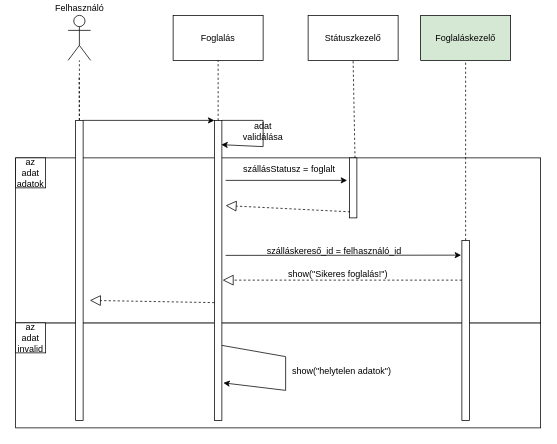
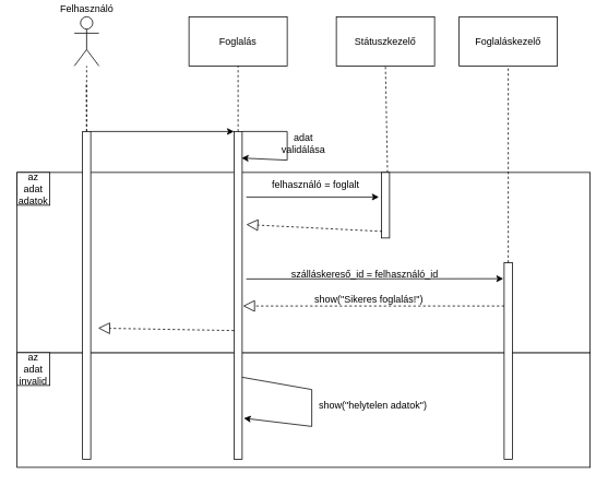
  <mxCell id="0" />
  <mxCell id="1" parent="0" />
  <mxCell id="2" value="" style="rounded=0;whiteSpace=wrap;html=1;" vertex="1" parent="1"><mxGeometry x="20" y="430" width="700" height="140" as="geometry" /></mxCell>
  <mxCell id="3" value="" style="rounded=0;whiteSpace=wrap;html=1;" vertex="1" parent="1"><mxGeometry x="20" y="210" width="700" height="220" as="geometry" /></mxCell>
  <mxCell id="4" value="Felhas&lt;span style=&quot;background-color: initial;&quot;&gt;ználó&lt;/span&gt;" style="shape=umlActor;verticalLabelPosition=top;verticalAlign=bottom;html=1;outlineConnect=0;labelPosition=center;align=center;" vertex="1" parent="1"><mxGeometry x="90" y="20" width="30" height="60" as="geometry" /></mxCell>
  <mxCell id="5" value="" style="endArrow=none;dashed=1;html=1;rounded=0;" edge="1" parent="1"><mxGeometry width="50" height="50" relative="1" as="geometry"><mxPoint x="105" y="160" as="sourcePoint" /><mxPoint x="104.6" y="100" as="targetPoint" /></mxGeometry></mxCell>
  <mxCell id="6" value="" style="endArrow=none;dashed=1;html=1;rounded=0;exitX=0.5;exitY=0;exitDx=0;exitDy=0;" edge="1" parent="1" source="7" target="4"><mxGeometry width="50" height="50" relative="1" as="geometry"><mxPoint x="105" y="160" as="sourcePoint" /><mxPoint x="104.6" y="100" as="targetPoint" /></mxGeometry></mxCell>
  <mxCell id="7" value="" style="rounded=0;whiteSpace=wrap;html=1;" vertex="1" parent="1"><mxGeometry x="100" y="160" width="10" height="400" as="geometry" /></mxCell>
  <mxCell id="8" value="Foglalás" style="rounded=0;whiteSpace=wrap;html=1;" vertex="1" parent="1"><mxGeometry x="230" y="20" width="120" height="60" as="geometry" /></mxCell>
  <mxCell id="9" value="" style="rounded=0;whiteSpace=wrap;html=1;" vertex="1" parent="1"><mxGeometry x="285" y="160" width="10" height="400" as="geometry" /></mxCell>
  <mxCell id="10" value="" style="endArrow=none;dashed=1;html=1;rounded=0;entryX=0.5;entryY=1;entryDx=0;entryDy=0;exitX=0.5;exitY=0;exitDx=0;exitDy=0;" edge="1" parent="1" source="9" target="8"><mxGeometry width="50" height="50" relative="1" as="geometry"><mxPoint x="270" y="240" as="sourcePoint" /><mxPoint x="320" y="190" as="targetPoint" /></mxGeometry></mxCell>
  <mxCell id="11" value="" style="endArrow=classic;html=1;rounded=0;exitX=1;exitY=0;exitDx=0;exitDy=0;entryX=0;entryY=0;entryDx=0;entryDy=0;" edge="1" parent="1" source="7" target="9"><mxGeometry width="50" height="50" relative="1" as="geometry"><mxPoint x="270" y="240" as="sourcePoint" /><mxPoint x="320" y="190" as="targetPoint" /></mxGeometry></mxCell>
  <mxCell id="12" value="" style="endArrow=classic;html=1;rounded=0;exitX=1;exitY=0;exitDx=0;exitDy=0;entryX=0.922;entryY=0.081;entryDx=0;entryDy=0;entryPerimeter=0;" edge="1" parent="1" source="9" target="9"><mxGeometry width="50" height="50" relative="1" as="geometry"><mxPoint x="310" y="170" as="sourcePoint" /><mxPoint x="340" y="210" as="targetPoint" /><Array as="points"><mxPoint x="350" y="160" /><mxPoint x="350" y="180" /><mxPoint x="350" y="195" /></Array></mxGeometry></mxCell>
- <mxCell id="13" value="adat validálása" style="text;html=1;align=center;verticalAlign=middle;whiteSpace=wrap;rounded=0;" vertex="1" parent="1"><mxGeometry x="320" y="160" width="60" height="30" as="geometry" /></mxCell>
+ <mxCell id="13" value="adat validálása" style="text;html=1;align=center;verticalAlign=middle;whiteSpace=wrap;rounded=0;" vertex="1" parent="1"><mxGeometry x="340" y="160" width="60" height="30" as="geometry" /></mxCell>
  <mxCell id="14" value="az adat adatok" style="whiteSpace=wrap;html=1;aspect=fixed;" vertex="1" parent="1"><mxGeometry x="20" y="210" width="40" height="40" as="geometry" /></mxCell>
  <mxCell id="15" value="Státuszkezelő" style="rounded=0;whiteSpace=wrap;html=1;" vertex="1" parent="1"><mxGeometry x="410" y="20" width="120" height="60" as="geometry" /></mxCell>
  <mxCell id="16" value="" style="rounded=0;whiteSpace=wrap;html=1;" vertex="1" parent="1"><mxGeometry x="465" y="210" width="10" height="80" as="geometry" /></mxCell>
  <mxCell id="17" value="" style="endArrow=none;dashed=1;html=1;rounded=0;entryX=0.5;entryY=1;entryDx=0;entryDy=0;exitX=0.75;exitY=0;exitDx=0;exitDy=0;" edge="1" parent="1" source="16" target="15"><mxGeometry width="50" height="50" relative="1" as="geometry"><mxPoint x="360" y="280" as="sourcePoint" /><mxPoint x="410" y="230" as="targetPoint" /></mxGeometry></mxCell>
  <mxCell id="18" value="" style="endArrow=classic;html=1;rounded=0;" edge="1" parent="1"><mxGeometry width="50" height="50" relative="1" as="geometry"><mxPoint x="300" y="240" as="sourcePoint" /><mxPoint x="462" y="240" as="targetPoint" /></mxGeometry></mxCell>
- <mxCell id="19" value="szállásStatusz = foglalt" style="text;html=1;align=center;verticalAlign=middle;whiteSpace=wrap;rounded=0;" vertex="1" parent="1"><mxGeometry x="300" y="210" width="170" height="30" as="geometry" /></mxCell>
+ <mxCell id="19" value="felhasználó = foglalt" style="text;html=1;align=center;verticalAlign=middle;whiteSpace=wrap;rounded=0;" vertex="1" parent="1"><mxGeometry x="300" y="210" width="170" height="30" as="geometry" /></mxCell>
  <mxCell id="20" value="" style="endArrow=block;dashed=1;endFill=0;endSize=12;html=1;rounded=0;exitX=0.092;exitY=0.899;exitDx=0;exitDy=0;entryX=1.5;entryY=0.284;entryDx=0;entryDy=0;entryPerimeter=0;exitPerimeter=0;" edge="1" parent="1" source="16" target="9"><mxGeometry width="160" relative="1" as="geometry"><mxPoint x="465" y="279.09" as="sourcePoint" /><mxPoint x="305" y="279.09" as="targetPoint" /></mxGeometry></mxCell>
- <mxCell id="21" value="Foglaláskezelő" style="rounded=0;whiteSpace=wrap;html=1;fillColor=#d5e8d4;" vertex="1" parent="1"><mxGeometry x="560" y="20" width="120" height="60" as="geometry" /></mxCell>
+ <mxCell id="21" value="Foglaláskezelő" style="rounded=0;whiteSpace=wrap;html=1;" vertex="1" parent="1"><mxGeometry x="560" y="20" width="120" height="60" as="geometry" /></mxCell>
  <mxCell id="22" value="" style="rounded=0;whiteSpace=wrap;html=1;" vertex="1" parent="1"><mxGeometry x="615" y="320" width="10" height="240" as="geometry" /></mxCell>
  <mxCell id="23" value="" style="endArrow=classic;html=1;rounded=0;exitX=0.4;exitY=0.591;exitDx=0;exitDy=0;exitPerimeter=0;entryX=-0.1;entryY=0.082;entryDx=0;entryDy=0;entryPerimeter=0;" edge="1" parent="1" source="3" target="22"><mxGeometry width="50" height="50" relative="1" as="geometry"><mxPoint x="350" y="340" as="sourcePoint" /><mxPoint x="400" y="290" as="targetPoint" /></mxGeometry></mxCell>
  <mxCell id="24" value="" style="endArrow=none;dashed=1;html=1;rounded=0;entryX=0.5;entryY=1;entryDx=0;entryDy=0;exitX=0.5;exitY=0;exitDx=0;exitDy=0;" edge="1" parent="1" source="22" target="21"><mxGeometry width="50" height="50" relative="1" as="geometry"><mxPoint x="350" y="340" as="sourcePoint" /><mxPoint x="400" y="290" as="targetPoint" /></mxGeometry></mxCell>
  <mxCell id="25" value="szálláskereső_id = felhasználó_id" style="text;html=1;align=center;verticalAlign=middle;whiteSpace=wrap;rounded=0;" vertex="1" parent="1"><mxGeometry x="350" y="320" width="190" height="30" as="geometry" /></mxCell>
  <mxCell id="26" value="" style="endArrow=block;dashed=1;endFill=0;endSize=12;html=1;rounded=0;exitX=0.092;exitY=0.899;exitDx=0;exitDy=0;exitPerimeter=0;" edge="1" parent="1"><mxGeometry width="160" relative="1" as="geometry"><mxPoint x="615" y="373" as="sourcePoint" /><mxPoint x="296" y="373" as="targetPoint" /></mxGeometry></mxCell>
  <mxCell id="27" value="show(&quot;Sikeres foglalás!&quot;)" style="text;html=1;align=center;verticalAlign=middle;whiteSpace=wrap;rounded=0;" vertex="1" parent="1"><mxGeometry x="350" y="350" width="200" height="30" as="geometry" /></mxCell>
  <mxCell id="28" value="" style="endArrow=block;dashed=1;endFill=0;endSize=12;html=1;rounded=0;exitX=0.092;exitY=0.899;exitDx=0;exitDy=0;entryX=1.5;entryY=0.284;entryDx=0;entryDy=0;entryPerimeter=0;exitPerimeter=0;" edge="1" parent="1"><mxGeometry width="160" relative="1" as="geometry"><mxPoint x="285" y="403" as="sourcePoint" /><mxPoint x="119" y="400" as="targetPoint" /></mxGeometry></mxCell>
  <mxCell id="29" value="az adat invalid" style="whiteSpace=wrap;html=1;aspect=fixed;" vertex="1" parent="1"><mxGeometry x="20" y="430" width="40" height="40" as="geometry" /></mxCell>
  <mxCell id="30" value="" style="endArrow=classic;html=1;rounded=0;exitX=1;exitY=0.75;exitDx=0;exitDy=0;" edge="1" parent="1" source="9"><mxGeometry width="50" height="50" relative="1" as="geometry"><mxPoint x="290" y="300" as="sourcePoint" /><mxPoint x="297" y="510" as="targetPoint" /><Array as="points"><mxPoint x="380" y="475" /><mxPoint x="380" y="520" /></Array></mxGeometry></mxCell>
  <mxCell id="31" value="show(&quot;helytelen adatok&quot;)" style="text;html=1;align=center;verticalAlign=middle;whiteSpace=wrap;rounded=0;" vertex="1" parent="1"><mxGeometry x="380" y="480" width="150" height="30" as="geometry" /></mxCell>
